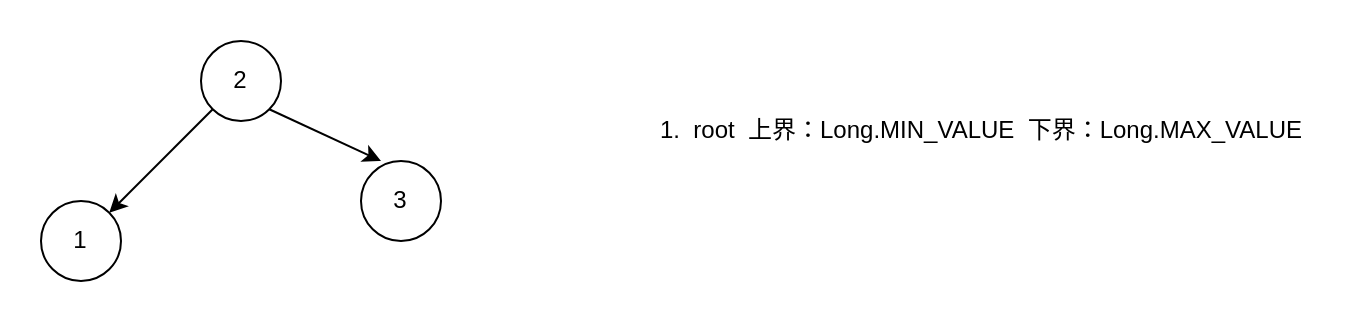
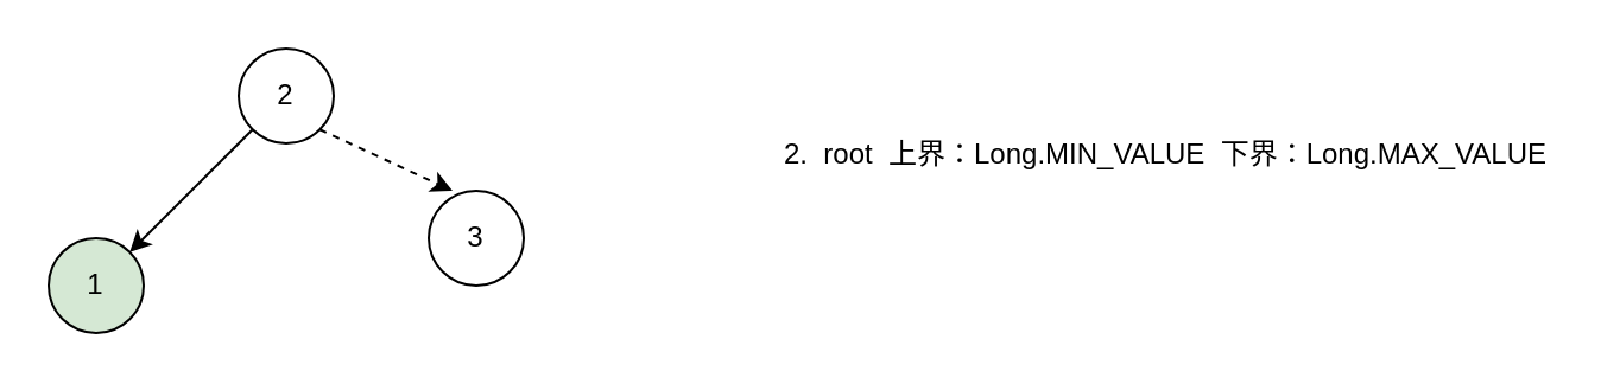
  <mxCell id="0" />
  <mxCell id="1" parent="0" />
  <mxCell id="2" value="2" style="ellipse;whiteSpace=wrap;html=1;aspect=fixed;" vertex="1" parent="1"><mxGeometry x="100" y="20" width="40" height="40" as="geometry" /></mxCell>
- <mxCell id="3" value="1" style="ellipse;whiteSpace=wrap;html=1;aspect=fixed;" vertex="1" parent="1"><mxGeometry x="20" y="100" width="40" height="40" as="geometry" /></mxCell>
+ <mxCell id="3" value="1" style="ellipse;whiteSpace=wrap;html=1;aspect=fixed;fillColor=#d5e8d4;" vertex="1" parent="1"><mxGeometry x="20" y="100" width="40" height="40" as="geometry" /></mxCell>
  <mxCell id="4" value="3" style="ellipse;whiteSpace=wrap;html=1;aspect=fixed;" vertex="1" parent="1"><mxGeometry x="180" y="80" width="40" height="40" as="geometry" /></mxCell>
  <mxCell id="5" value="" style="endArrow=classic;html=1;rounded=0;" edge="1" parent="1" source="2" target="3"><mxGeometry width="50" height="50" relative="1" as="geometry"><mxPoint x="60" y="100" as="sourcePoint" /><mxPoint x="110" y="50" as="targetPoint" /></mxGeometry></mxCell>
- <mxCell id="6" value="" style="endArrow=classic;html=1;rounded=0;entryX=0.25;entryY=0;entryDx=0;entryDy=0;entryPerimeter=0;exitX=1;exitY=1;exitDx=0;exitDy=0;" edge="1" parent="1" source="2" target="4"><mxGeometry width="50" height="50" relative="1" as="geometry"><mxPoint x="132" y="70" as="sourcePoint" /><mxPoint x="80" y="122" as="targetPoint" /></mxGeometry></mxCell>
- <mxCell id="7" value="1.&amp;nbsp; root&amp;nbsp; 上界：Long.MIN_VALUE&amp;nbsp; 下界：Long.MAX_VALUE" style="text;html=1;align=center;verticalAlign=middle;resizable=0;points=[];autosize=1;strokeColor=none;fillColor=none;" vertex="1" parent="1"><mxGeometry x="320" y="50" width="340" height="30" as="geometry" /></mxCell>
+ <mxCell id="6" value="" style="endArrow=classic;html=1;rounded=0;entryX=0.25;entryY=0;entryDx=0;entryDy=0;entryPerimeter=0;exitX=1;exitY=1;exitDx=0;exitDy=0;dashed=1;" edge="1" parent="1" source="2" target="4"><mxGeometry width="50" height="50" relative="1" as="geometry"><mxPoint x="132" y="70" as="sourcePoint" /><mxPoint x="80" y="122" as="targetPoint" /></mxGeometry></mxCell>
+ <mxCell id="7" value="2.&amp;nbsp; root&amp;nbsp; 上界：Long.MIN_VALUE&amp;nbsp; 下界：Long.MAX_VALUE" style="text;html=1;align=center;verticalAlign=middle;resizable=0;points=[];autosize=1;strokeColor=none;fillColor=none;" vertex="1" parent="1"><mxGeometry x="320" y="50" width="340" height="30" as="geometry" /></mxCell>
